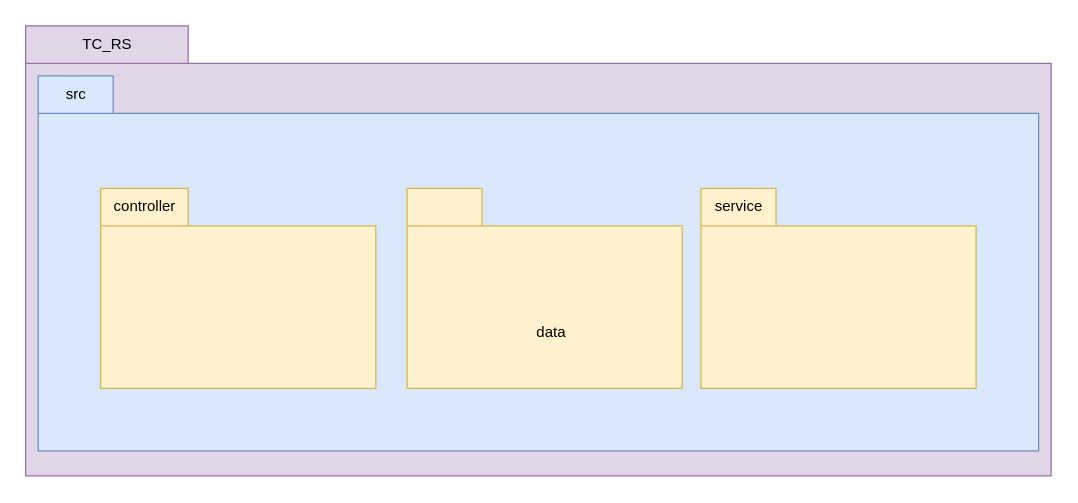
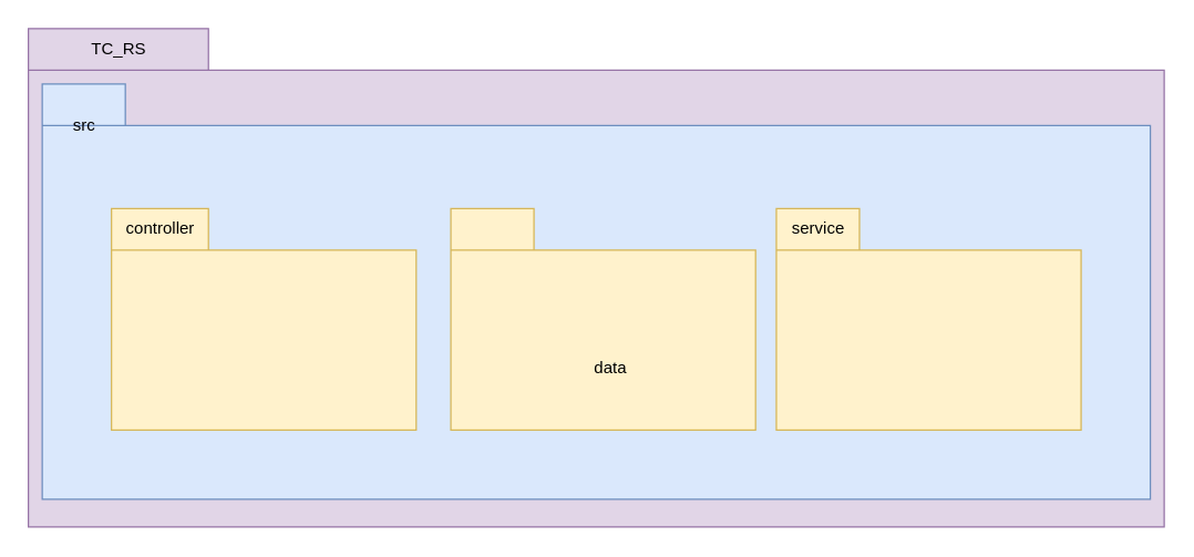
  <mxCell id="0" />
  <mxCell id="1" parent="0" />
  <mxCell id="2" value="" style="shape=folder;fontStyle=1;spacingTop=10;tabWidth=130;tabHeight=30;tabPosition=left;html=1;whiteSpace=wrap;fillColor=#e1d5e7;strokeColor=#9673a6;" parent="1" vertex="1"><mxGeometry x="20" y="20" width="820" height="360" as="geometry" /></mxCell>
  <mxCell id="3" value="" style="shape=folder;fontStyle=1;spacingTop=10;tabWidth=60;tabHeight=30;tabPosition=left;html=1;whiteSpace=wrap;fillColor=#dae8fc;strokeColor=#6c8ebf;" parent="1" vertex="1"><mxGeometry x="30" y="60" width="800" height="300" as="geometry" /></mxCell>
  <mxCell id="4" value="TC_RS" style="text;html=1;align=center;verticalAlign=middle;resizable=0;points=[];autosize=1;" parent="1" vertex="1"><mxGeometry x="55" y="20" width="60" height="30" as="geometry" /></mxCell>
- <mxCell id="5" value="src" style="text;html=1;align=center;verticalAlign=middle;resizable=0;points=[];autosize=1;strokeColor=none;fillColor=none;" parent="1" vertex="1"><mxGeometry x="40" y="60" width="40" height="30" as="geometry" /></mxCell>
+ <mxCell id="5" value="src" style="text;html=1;align=center;verticalAlign=middle;resizable=0;points=[];autosize=1;strokeColor=none;fillColor=none;" parent="1" vertex="1"><mxGeometry x="40" y="75" width="40" height="30" as="geometry" /></mxCell>
  <mxCell id="6" value="" style="shape=folder;fontStyle=1;spacingTop=10;tabWidth=60;tabHeight=30;tabPosition=left;html=1;whiteSpace=wrap;fillColor=#fff2cc;strokeColor=#d6b656;" parent="1" vertex="1"><mxGeometry x="325" y="150" width="220" height="160" as="geometry" /></mxCell>
  <mxCell id="7" value="" style="shape=folder;fontStyle=1;spacingTop=10;tabWidth=70;tabHeight=30;tabPosition=left;html=1;whiteSpace=wrap;fillColor=#fff2cc;strokeColor=#d6b656;" parent="1" vertex="1"><mxGeometry x="80" y="150" width="220" height="160" as="geometry" /></mxCell>
  <mxCell id="8" value="" style="shape=folder;fontStyle=1;spacingTop=10;tabWidth=60;tabHeight=30;tabPosition=left;html=1;whiteSpace=wrap;fillColor=#fff2cc;strokeColor=#d6b656;" parent="1" vertex="1"><mxGeometry x="560" y="150" width="220" height="160" as="geometry" /></mxCell>
  <mxCell id="9" value="controller" style="text;html=1;align=center;verticalAlign=middle;resizable=0;points=[];autosize=1;strokeColor=none;fillColor=none;" parent="1" vertex="1"><mxGeometry x="80" y="150" width="70" height="30" as="geometry" /></mxCell>
  <mxCell id="10" value="service" style="text;html=1;align=center;verticalAlign=middle;resizable=0;points=[];autosize=1;strokeColor=none;fillColor=none;" parent="1" vertex="1"><mxGeometry x="560" y="150" width="60" height="30" as="geometry" /></mxCell>
  <mxCell id="11" value="data" style="text;html=1;align=center;verticalAlign=middle;resizable=0;points=[];autosize=1;strokeColor=none;fillColor=none;" parent="1" vertex="1"><mxGeometry x="415" y="250" width="50" height="30" as="geometry" /></mxCell>
